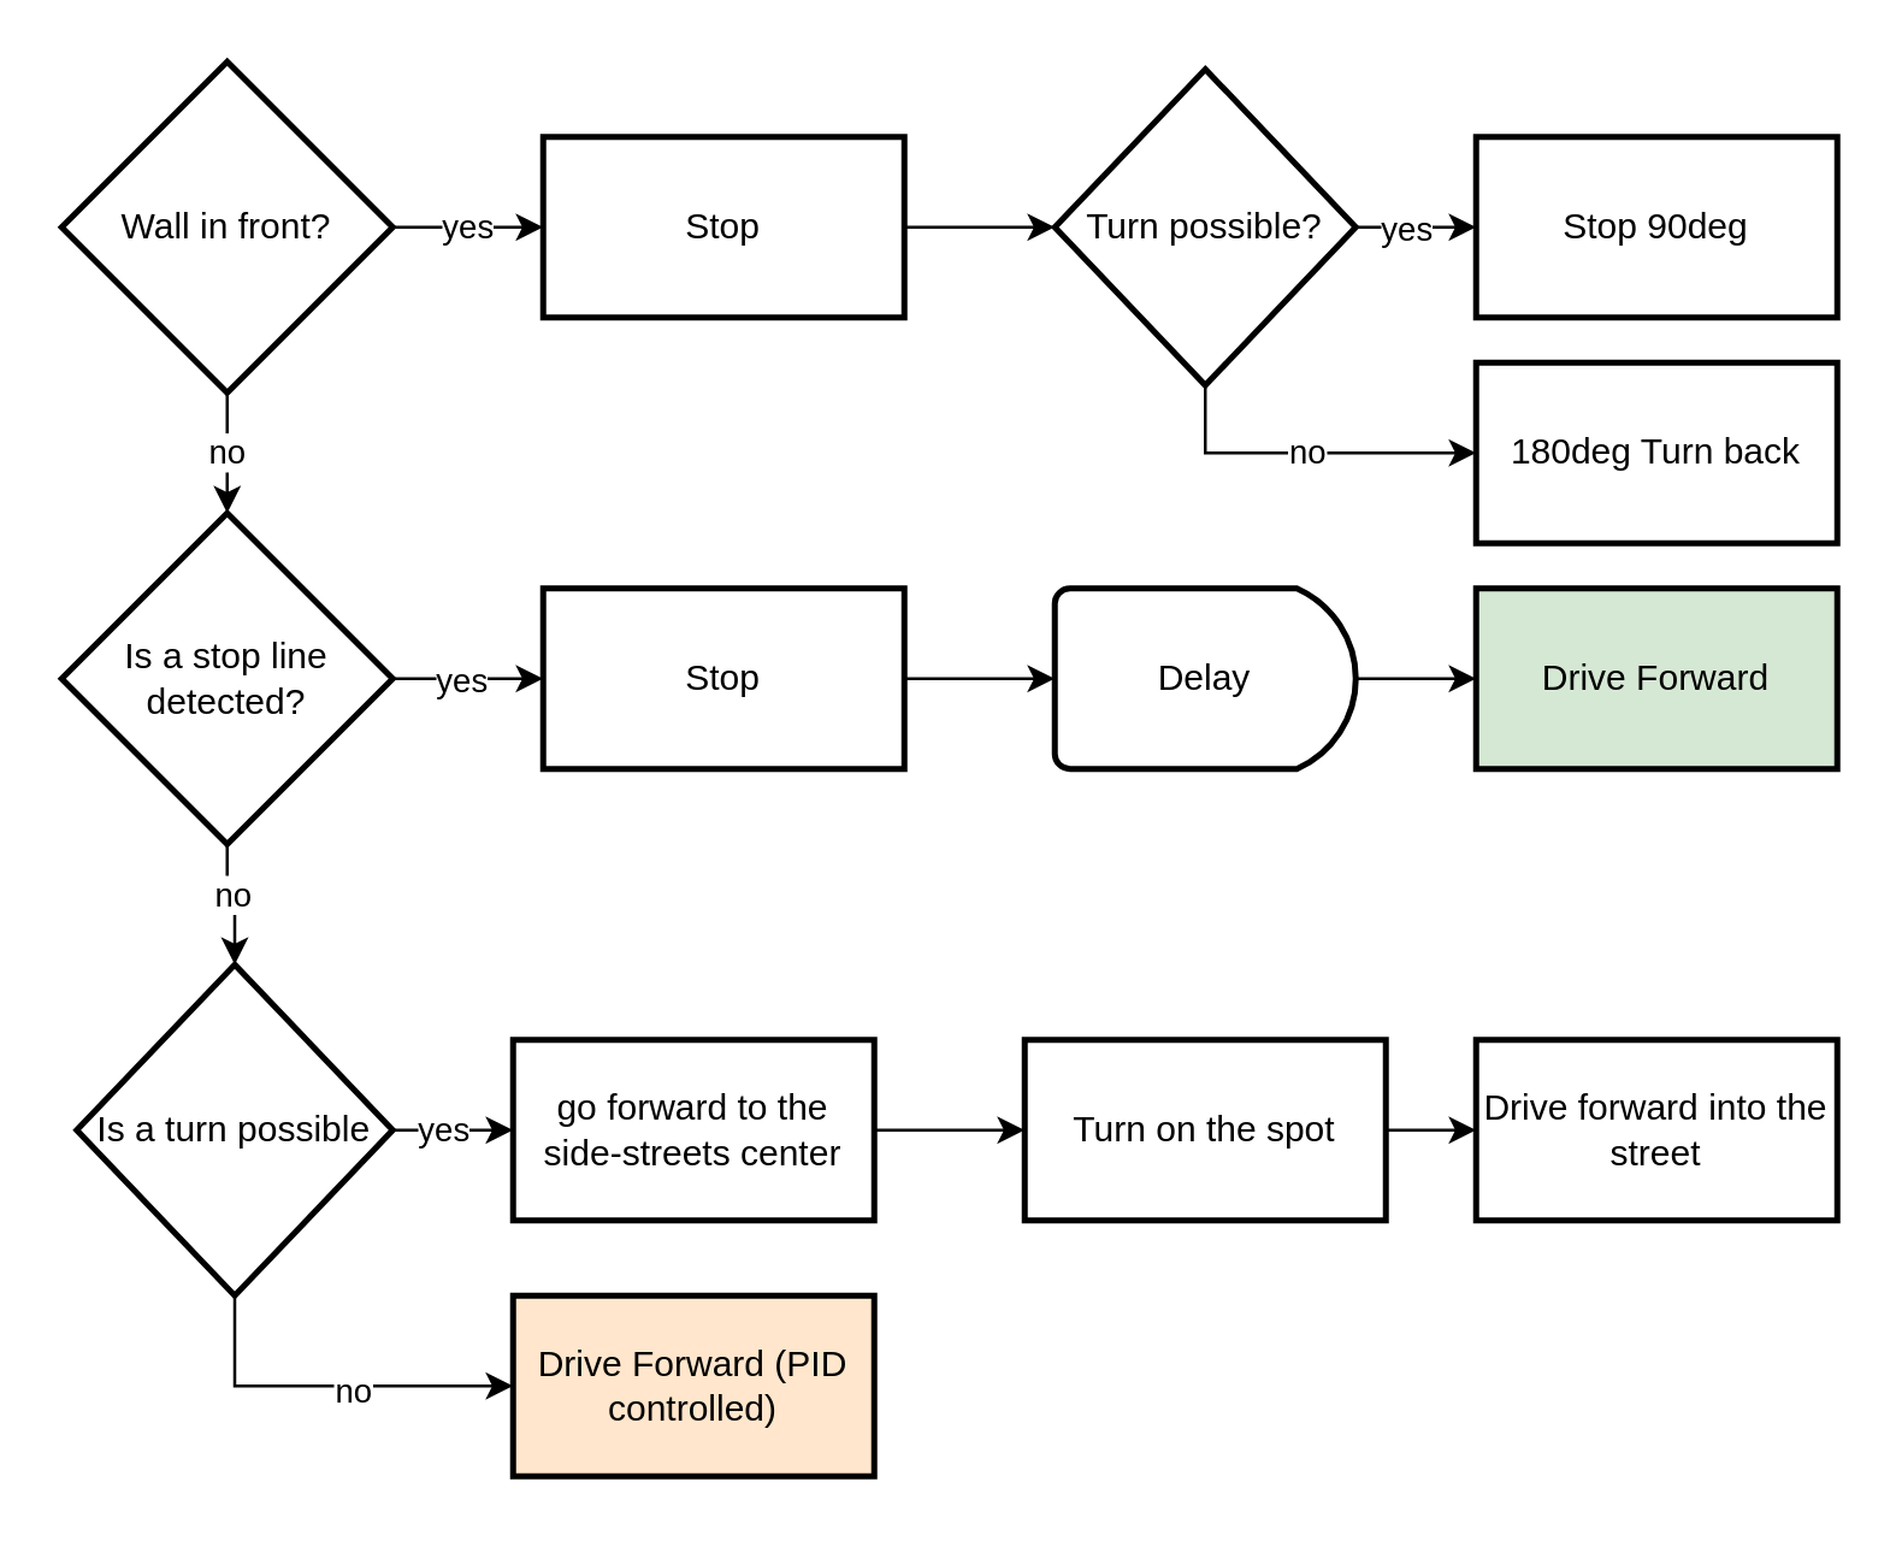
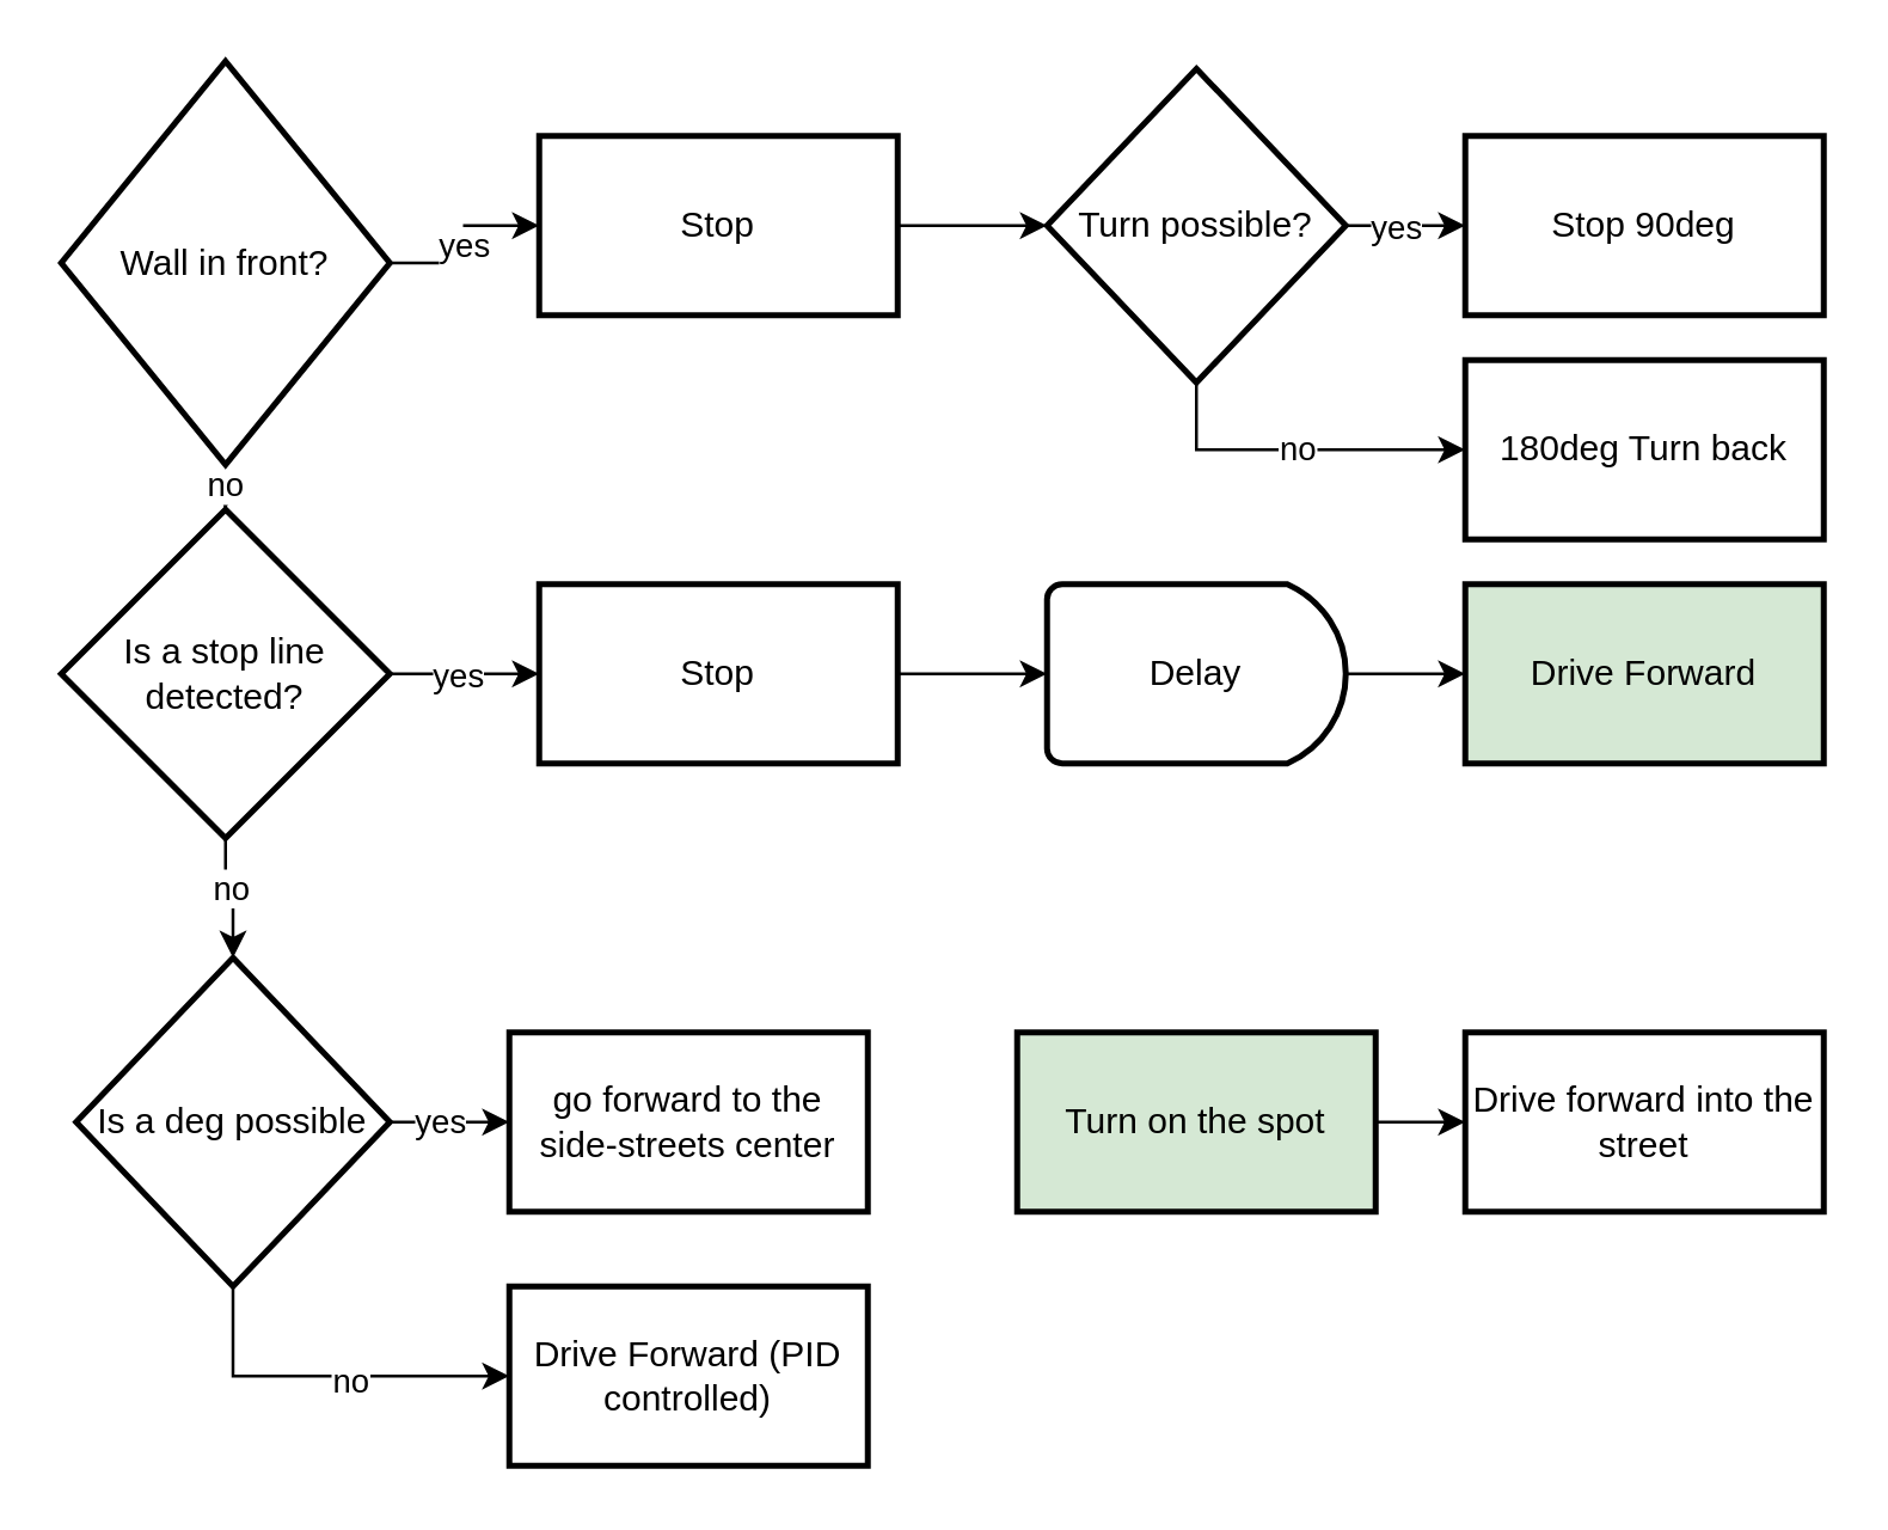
  <mxCell id="0" />
  <mxCell id="1" parent="0" />
  <mxCell id="2" value="yes" style="edgeStyle=orthogonalEdgeStyle;rounded=0;orthogonalLoop=1;jettySize=auto;html=1;" parent="1" source="4" target="6" edge="1"><mxGeometry relative="1" as="geometry" /></mxCell>
  <mxCell id="3" value="no" style="edgeStyle=orthogonalEdgeStyle;rounded=0;orthogonalLoop=1;jettySize=auto;html=1;entryX=0.5;entryY=0;entryDx=0;entryDy=0;entryPerimeter=0;" parent="1" source="4" target="11" edge="1"><mxGeometry relative="1" as="geometry"><mxPoint x="90" y="159" as="sourcePoint" /><mxPoint x="90" y="199" as="targetPoint" /></mxGeometry></mxCell>
- <mxCell id="4" value="Wall in front?" style="strokeWidth=2;html=1;shape=mxgraph.flowchart.decision;whiteSpace=wrap;" parent="1" vertex="1"><mxGeometry x="20" y="20" width="110" height="110" as="geometry" /></mxCell>
+ <mxCell id="4" value="Wall in front?" style="strokeWidth=2;html=1;shape=mxgraph.flowchart.decision;whiteSpace=wrap;" parent="1" vertex="1"><mxGeometry x="20" y="20" width="110" height="135" as="geometry" /></mxCell>
  <mxCell id="5" value="" style="edgeStyle=orthogonalEdgeStyle;rounded=0;orthogonalLoop=1;jettySize=auto;html=1;" parent="1" source="6" target="17" edge="1"><mxGeometry relative="1" as="geometry" /></mxCell>
  <mxCell id="6" value="Stop" style="whiteSpace=wrap;html=1;strokeWidth=2;" parent="1" vertex="1"><mxGeometry x="180" y="45" width="120" height="60" as="geometry" /></mxCell>
  <mxCell id="7" value="" style="edgeStyle=orthogonalEdgeStyle;rounded=0;orthogonalLoop=1;jettySize=auto;html=1;" parent="1" source="11" target="13" edge="1"><mxGeometry relative="1" as="geometry" /></mxCell>
  <mxCell id="8" value="yes" style="edgeLabel;html=1;align=center;verticalAlign=middle;resizable=0;points=[];" parent="7" vertex="1" connectable="0"><mxGeometry x="-0.135" relative="1" as="geometry"><mxPoint as="offset" /></mxGeometry></mxCell>
  <mxCell id="9" value="" style="edgeStyle=orthogonalEdgeStyle;rounded=0;orthogonalLoop=1;jettySize=auto;html=1;" parent="1" source="11" target="27" edge="1"><mxGeometry relative="1" as="geometry" /></mxCell>
  <mxCell id="10" value="no" style="edgeLabel;html=1;align=center;verticalAlign=middle;resizable=0;points=[];" parent="9" vertex="1" connectable="0"><mxGeometry x="-0.236" y="1" relative="1" as="geometry"><mxPoint as="offset" /></mxGeometry></mxCell>
  <mxCell id="11" value="Is a stop line detected?" style="strokeWidth=2;html=1;shape=mxgraph.flowchart.decision;whiteSpace=wrap;" parent="1" vertex="1"><mxGeometry x="20" y="170" width="110" height="110" as="geometry" /></mxCell>
  <mxCell id="12" value="" style="edgeStyle=orthogonalEdgeStyle;rounded=0;orthogonalLoop=1;jettySize=auto;html=1;" parent="1" source="13" target="21" edge="1"><mxGeometry relative="1" as="geometry" /></mxCell>
  <mxCell id="13" value="Stop" style="whiteSpace=wrap;html=1;strokeWidth=2;" parent="1" vertex="1"><mxGeometry x="180" y="195" width="120" height="60" as="geometry" /></mxCell>
  <mxCell id="14" value="" style="edgeStyle=orthogonalEdgeStyle;rounded=0;orthogonalLoop=1;jettySize=auto;html=1;" parent="1" source="17" target="18" edge="1"><mxGeometry relative="1" as="geometry" /></mxCell>
  <mxCell id="15" value="yes" style="edgeLabel;html=1;align=center;verticalAlign=middle;resizable=0;points=[];" vertex="1" connectable="0" parent="14"><mxGeometry x="-0.2" relative="1" as="geometry"><mxPoint as="offset" /></mxGeometry></mxCell>
  <mxCell id="16" value="&lt;div&gt;no&lt;/div&gt;" style="edgeStyle=orthogonalEdgeStyle;rounded=0;orthogonalLoop=1;jettySize=auto;html=1;exitX=0.5;exitY=1;exitDx=0;exitDy=0;exitPerimeter=0;entryX=0;entryY=0.5;entryDx=0;entryDy=0;" parent="1" source="17" target="19" edge="1"><mxGeometry relative="1" as="geometry" /></mxCell>
  <mxCell id="17" value="Turn possible?" style="strokeWidth=2;html=1;shape=mxgraph.flowchart.decision;whiteSpace=wrap;" parent="1" vertex="1"><mxGeometry x="350" y="22.5" width="100" height="105" as="geometry" /></mxCell>
  <mxCell id="18" value="Stop 90deg" style="whiteSpace=wrap;html=1;strokeWidth=2;" parent="1" vertex="1"><mxGeometry x="490" y="45" width="120" height="60" as="geometry" /></mxCell>
  <mxCell id="19" value="180deg Turn back" style="whiteSpace=wrap;html=1;strokeWidth=2;" parent="1" vertex="1"><mxGeometry x="490" y="120" width="120" height="60" as="geometry" /></mxCell>
  <mxCell id="20" value="" style="edgeStyle=orthogonalEdgeStyle;rounded=0;orthogonalLoop=1;jettySize=auto;html=1;" parent="1" source="21" target="22" edge="1"><mxGeometry relative="1" as="geometry" /></mxCell>
  <mxCell id="21" value="Delay" style="strokeWidth=2;html=1;shape=mxgraph.flowchart.delay;whiteSpace=wrap;" parent="1" vertex="1"><mxGeometry x="350" y="195" width="100" height="60" as="geometry" /></mxCell>
  <mxCell id="22" value="Drive Forward" style="whiteSpace=wrap;html=1;strokeWidth=2;fillColor=#d5e8d4;" parent="1" vertex="1"><mxGeometry x="490" y="195" width="120" height="60" as="geometry" /></mxCell>
  <mxCell id="23" value="" style="edgeStyle=orthogonalEdgeStyle;rounded=0;orthogonalLoop=1;jettySize=auto;html=1;" parent="1" source="27" target="29" edge="1"><mxGeometry relative="1" as="geometry" /></mxCell>
  <mxCell id="24" value="yes" style="edgeLabel;html=1;align=center;verticalAlign=middle;resizable=0;points=[];" parent="23" vertex="1" connectable="0"><mxGeometry x="-0.223" y="1" relative="1" as="geometry"><mxPoint as="offset" /></mxGeometry></mxCell>
  <mxCell id="25" value="" style="edgeStyle=orthogonalEdgeStyle;rounded=0;orthogonalLoop=1;jettySize=auto;html=1;entryX=0;entryY=0.5;entryDx=0;entryDy=0;exitX=0.5;exitY=1;exitDx=0;exitDy=0;exitPerimeter=0;" parent="1" source="27" target="30" edge="1"><mxGeometry relative="1" as="geometry"><mxPoint x="77.5" y="565" as="targetPoint" /></mxGeometry></mxCell>
  <mxCell id="26" value="no" style="edgeLabel;html=1;align=center;verticalAlign=middle;resizable=0;points=[];" parent="25" vertex="1" connectable="0"><mxGeometry x="0.121" y="-1" relative="1" as="geometry"><mxPoint as="offset" /></mxGeometry></mxCell>
- <mxCell id="27" value="Is a turn possible" style="strokeWidth=2;html=1;shape=mxgraph.flowchart.decision;whiteSpace=wrap;" parent="1" vertex="1"><mxGeometry x="25" y="320" width="105" height="110" as="geometry" /></mxCell>
- <mxCell id="28" value="" style="edgeStyle=orthogonalEdgeStyle;rounded=0;orthogonalLoop=1;jettySize=auto;html=1;" parent="1" source="29" target="32" edge="1"><mxGeometry relative="1" as="geometry" /></mxCell>
+ <mxCell id="27" value="Is a deg possible" style="strokeWidth=2;html=1;shape=mxgraph.flowchart.decision;whiteSpace=wrap;" parent="1" vertex="1"><mxGeometry x="25" y="320" width="105" height="110" as="geometry" /></mxCell>
  <mxCell id="29" value="go forward to the side-streets center" style="whiteSpace=wrap;html=1;strokeWidth=2;" parent="1" vertex="1"><mxGeometry x="170" y="345" width="120" height="60" as="geometry" /></mxCell>
- <mxCell id="30" value="Drive Forward (PID controlled)" style="whiteSpace=wrap;html=1;strokeWidth=2;fillColor=#ffe6cc;" parent="1" vertex="1"><mxGeometry x="170" y="430" width="120" height="60" as="geometry" /></mxCell>
+ <mxCell id="30" value="Drive Forward (PID controlled)" style="whiteSpace=wrap;html=1;strokeWidth=2;" parent="1" vertex="1"><mxGeometry x="170" y="430" width="120" height="60" as="geometry" /></mxCell>
  <mxCell id="31" value="" style="edgeStyle=orthogonalEdgeStyle;rounded=0;orthogonalLoop=1;jettySize=auto;html=1;" parent="1" source="32" target="33" edge="1"><mxGeometry relative="1" as="geometry" /></mxCell>
- <mxCell id="32" value="Turn on the spot" style="whiteSpace=wrap;html=1;strokeWidth=2;" parent="1" vertex="1"><mxGeometry x="340" y="345" width="120" height="60" as="geometry" /></mxCell>
+ <mxCell id="32" value="Turn on the spot" style="whiteSpace=wrap;html=1;strokeWidth=2;fillColor=#d5e8d4;" parent="1" vertex="1"><mxGeometry x="340" y="345" width="120" height="60" as="geometry" /></mxCell>
  <mxCell id="33" value="Drive forward into the street" style="whiteSpace=wrap;html=1;strokeWidth=2;" parent="1" vertex="1"><mxGeometry x="490" y="345" width="120" height="60" as="geometry" /></mxCell>
